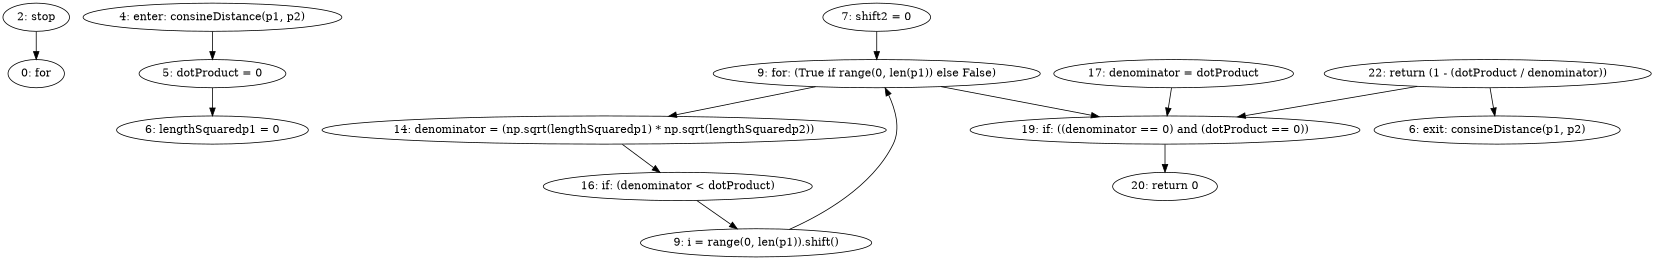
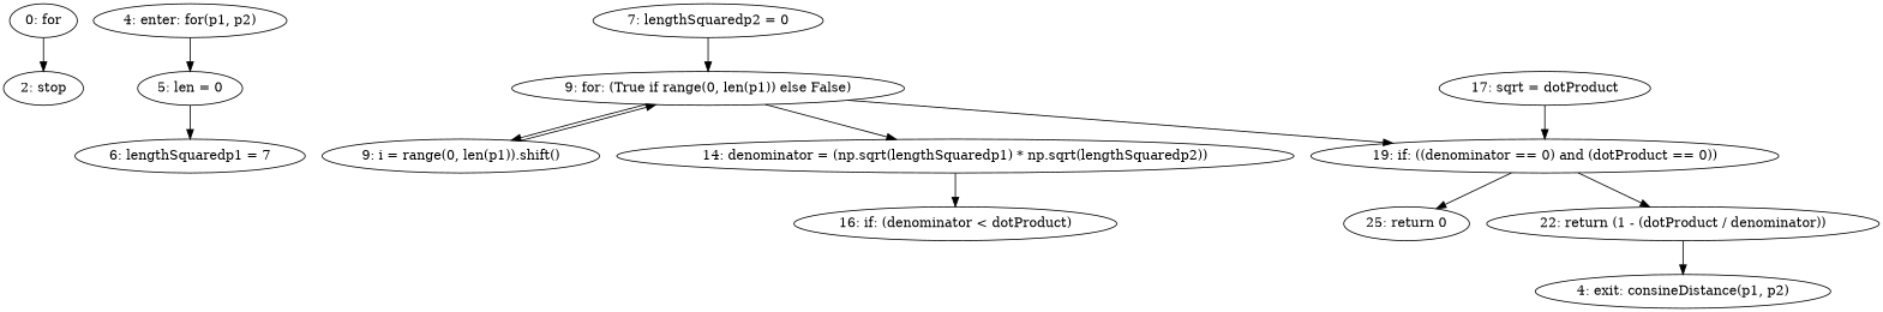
  strict digraph {
    n1 [label="0: for"]
    n2 [label="2: stop"]
-   n3 [label="4: enter: consineDistance(p1, p2)"]
-   n4 [label="5: dotProduct = 0"]
-   n5 [label="6: lengthSquaredp1 = 0"]
-   n6 [label="7: shift2 = 0"]
+   n3 [label="4: enter: for(p1, p2)"]
+   n4 [label="5: len = 0"]
+   n5 [label="6: lengthSquaredp1 = 7"]
+   n6 [label="7: lengthSquaredp2 = 0"]
    n7 [label="9: for: (True if range(0, len(p1)) else False)"]
-   n8 [label="6: exit: consineDistance(p1, p2)"]
-   n9 [label="20: return 0"]
+   n8 [label="4: exit: consineDistance(p1, p2)"]
+   n9 [label="25: return 0"]
    n10 [label="22: return (1 - (dotProduct / denominator))"]
    n11 [label="9: i = range(0, len(p1)).shift()"]
    n12 [label="14: denominator = (np.sqrt(lengthSquaredp1) * np.sqrt(lengthSquaredp2))"]
    n13 [label="19: if: ((denominator == 0) and (dotProduct == 0))"]
    n14 [label="16: if: (denominator < dotProduct)"]
-   n15 [label="17: denominator = dotProduct"]
-   n2 -> n1
+   n15 [label="17: sqrt = dotProduct"]
+   n1 -> n2
    n3 -> n4
    n4 -> n5
    n6 -> n7
-   n14 -> n11
+   n7 -> n11
    n7 -> n12
    n7 -> n13
    n10 -> n8
    n11 -> n7
    n12 -> n14
    n13 -> n9
-   n10 -> n13
+   n13 -> n10
    n15 -> n13
  }
